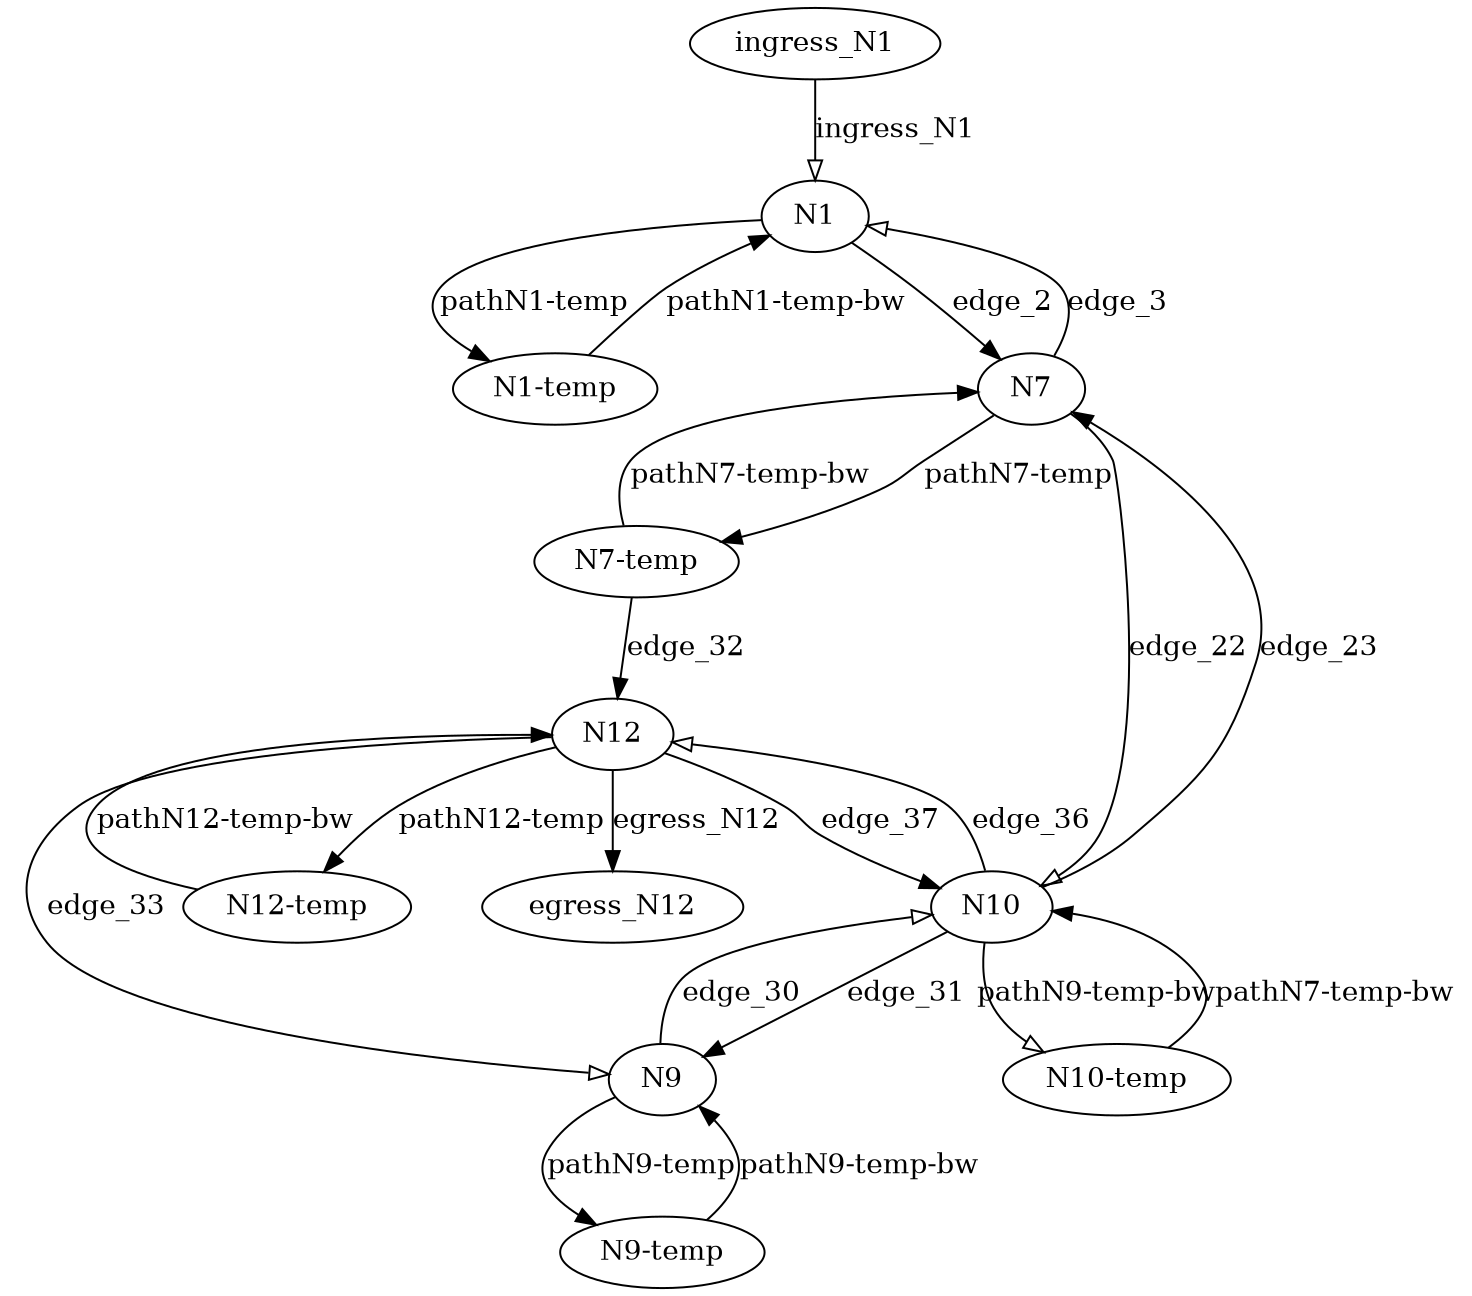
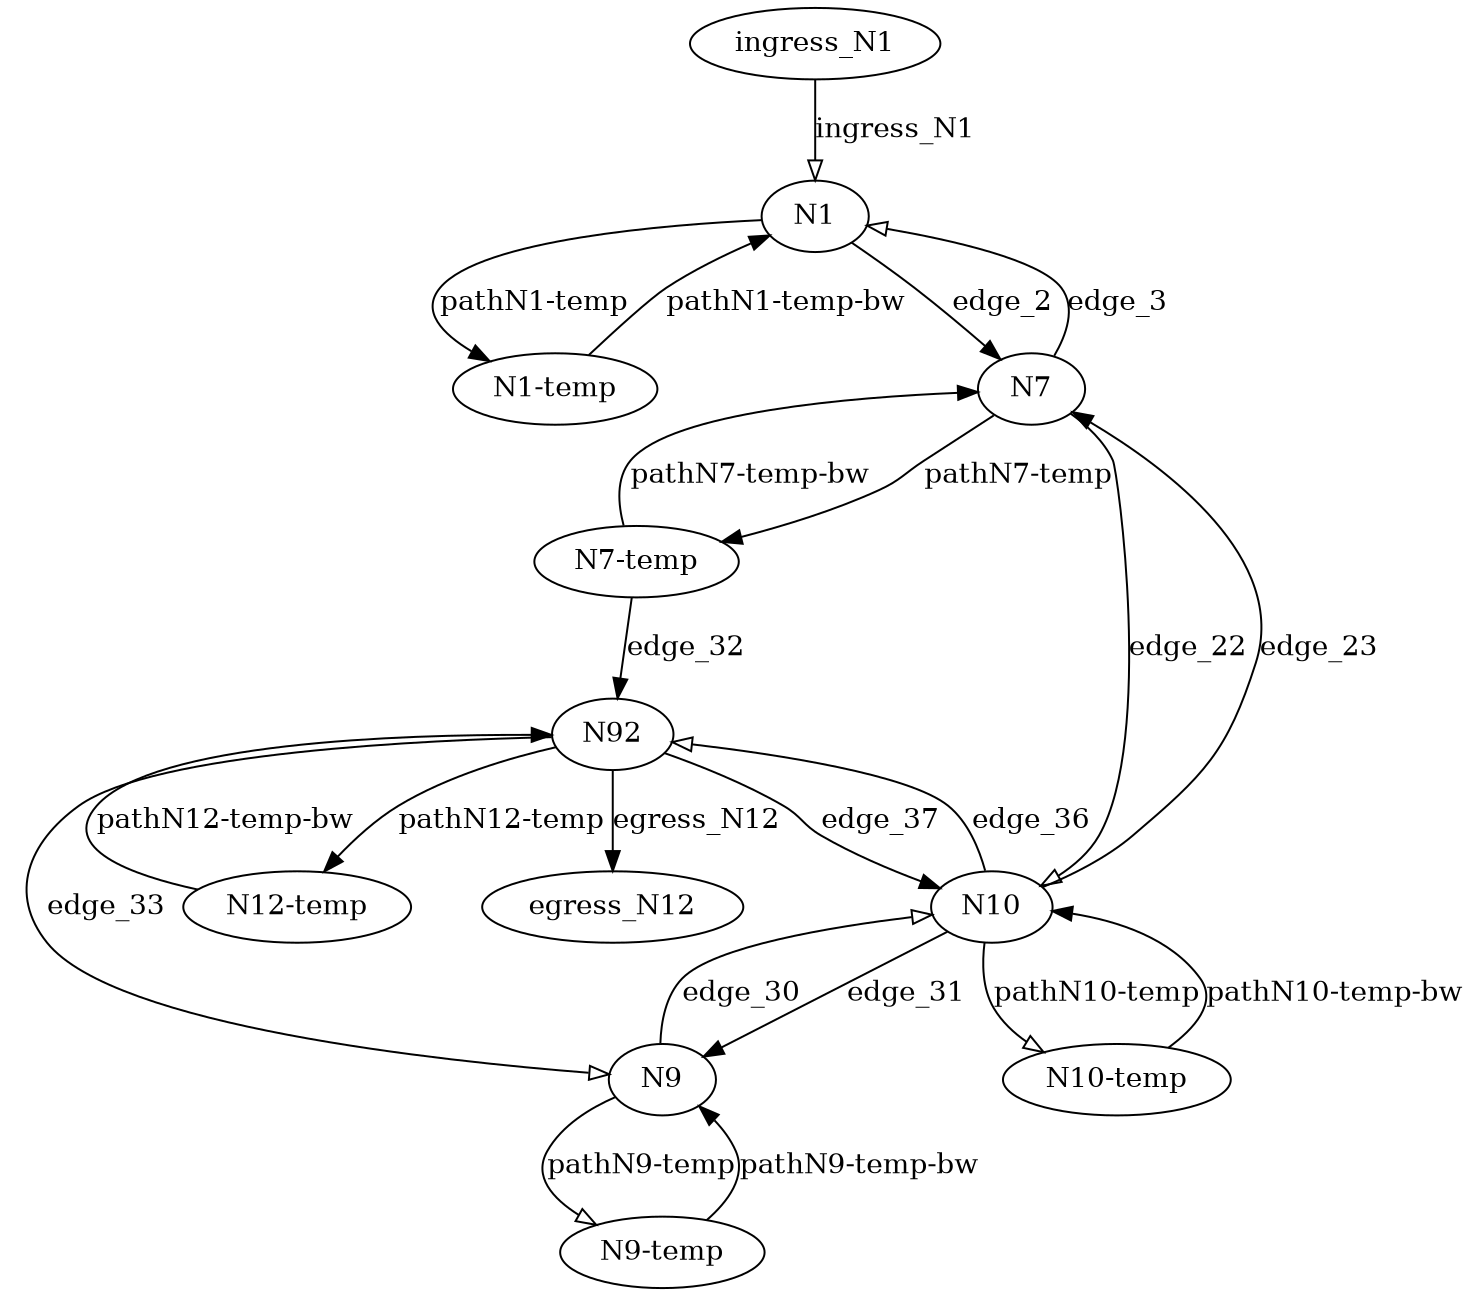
  digraph {
    edge [arrowhead=normal]
    N1
    "N1-temp"
    N7
    N10
    "N7-temp"
    ingress_N1
    "N10-temp"
-   N12
+   N12 [label=N92]
    N9
    "N12-temp"
    egress_N12
    "N9-temp"
    N1 -> "N1-temp" [label="pathN1-temp"]
    N1 -> N7 [label=edge_2]
    "N1-temp" -> N1 [label="pathN1-temp-bw"]
    N7 -> N1 [arrowhead=onormal label=edge_3]
    N7 -> N10 [arrowhead=onormal label=edge_22]
    N7 -> "N7-temp" [label="pathN7-temp"]
    N10 -> N7 [label=edge_23]
-   N10 -> "N10-temp" [arrowhead=onormal label="pathN9-temp-bw"]
+   N10 -> "N10-temp" [arrowhead=onormal label="pathN10-temp"]
    N10 -> N12 [arrowhead=onormal label=edge_36]
    N10 -> N9 [label=edge_31]
    "N7-temp" -> N7 [label="pathN7-temp-bw"]
    "N7-temp" -> N12 [label=edge_32]
    ingress_N1 -> N1 [arrowhead=onormal label=ingress_N1]
-   "N10-temp" -> N10 [label="pathN7-temp-bw"]
+   "N10-temp" -> N10 [label="pathN10-temp-bw"]
    N12 -> N10 [label=edge_37]
    N12 -> N9 [arrowhead=onormal label=edge_33]
    N12 -> "N12-temp" [label="pathN12-temp"]
    N12 -> egress_N12 [label=egress_N12]
    N9 -> N10 [arrowhead=onormal label=edge_30]
-   N9 -> "N9-temp" [label="pathN9-temp"]
+   N9 -> "N9-temp" [arrowhead=onormal label="pathN9-temp"]
    "N12-temp" -> N12 [label="pathN12-temp-bw"]
    "N9-temp" -> N9 [label="pathN9-temp-bw"]
  }
